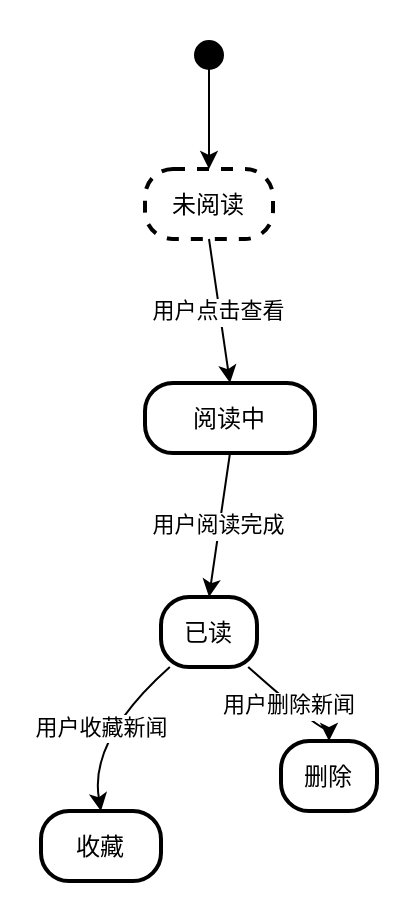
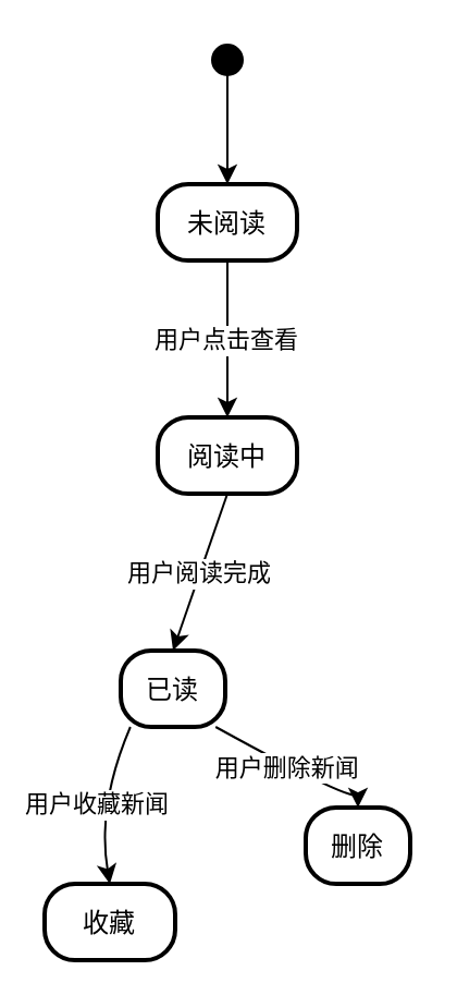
  <mxCell id="0" />
  <mxCell id="1" parent="0" />
  <mxCell id="2" value="" style="ellipse;fillColor=strokeColor;" vertex="1" parent="1"><mxGeometry x="97" y="20" width="14" height="14" as="geometry" /></mxCell>
- <mxCell id="3" value="未阅读" style="rounded=1;arcSize=40;strokeWidth=2;dashed=1;" vertex="1" parent="1"><mxGeometry x="72" y="84" width="64" height="35" as="geometry" /></mxCell>
- <mxCell id="4" value="阅读中" style="rounded=1;arcSize=40;strokeWidth=2" vertex="1" parent="1"><mxGeometry x="72" y="191" width="85" height="35" as="geometry" /></mxCell>
- <mxCell id="5" value="已读" style="rounded=1;arcSize=40;strokeWidth=2" vertex="1" parent="1"><mxGeometry x="80" y="298" width="48" height="35" as="geometry" /></mxCell>
+ <mxCell id="3" value="未阅读" style="rounded=1;arcSize=40;strokeWidth=2" vertex="1" parent="1"><mxGeometry x="72" y="84" width="64" height="35" as="geometry" /></mxCell>
+ <mxCell id="4" value="阅读中" style="rounded=1;arcSize=40;strokeWidth=2" vertex="1" parent="1"><mxGeometry x="72" y="191" width="64" height="35" as="geometry" /></mxCell>
+ <mxCell id="5" value="已读" style="rounded=1;arcSize=40;strokeWidth=2" vertex="1" parent="1"><mxGeometry x="55" y="298" width="48" height="35" as="geometry" /></mxCell>
  <mxCell id="6" value="收藏" style="rounded=1;arcSize=40;strokeWidth=2" vertex="1" parent="1"><mxGeometry x="20" y="405" width="60" height="35" as="geometry" /></mxCell>
  <mxCell id="7" value="删除" style="rounded=1;arcSize=40;strokeWidth=2" vertex="1" parent="1"><mxGeometry x="140" y="370" width="48" height="35" as="geometry" /></mxCell>
  <mxCell id="8" value="" style="curved=1;startArrow=none;;exitX=0.5;exitY=1;entryX=0.5;entryY=0;rounded=0;" edge="1" parent="1" source="2" target="3"><mxGeometry relative="1" as="geometry"><Array as="points" /></mxGeometry></mxCell>
  <mxCell id="9" value="用户点击查看" style="curved=1;startArrow=none;;exitX=0.5;exitY=0.99;entryX=0.5;entryY=0;rounded=0;" edge="1" parent="1" source="3" target="4"><mxGeometry relative="1" as="geometry"><Array as="points" /></mxGeometry></mxCell>
  <mxCell id="10" value="用户阅读完成" style="curved=1;startArrow=none;;exitX=0.5;exitY=0.99;entryX=0.5;entryY=0;rounded=0;" edge="1" parent="1" source="4" target="5"><mxGeometry relative="1" as="geometry"><Array as="points" /></mxGeometry></mxCell>
  <mxCell id="11" value="用户收藏新闻" style="curved=1;startArrow=none;;exitX=0.1;exitY=0.99;entryX=0.5;entryY=0;rounded=0;" edge="1" parent="1" source="5" target="6"><mxGeometry relative="1" as="geometry"><Array as="points"><mxPoint x="44" y="369" /></Array></mxGeometry></mxCell>
  <mxCell id="12" value="用户删除新闻" style="curved=1;startArrow=none;;exitX=0.9;exitY=0.99;entryX=0.5;entryY=0;rounded=0;" edge="1" parent="1" source="5" target="7"><mxGeometry relative="1" as="geometry"><Array as="points"><mxPoint x="164" y="369" /></Array></mxGeometry></mxCell>
